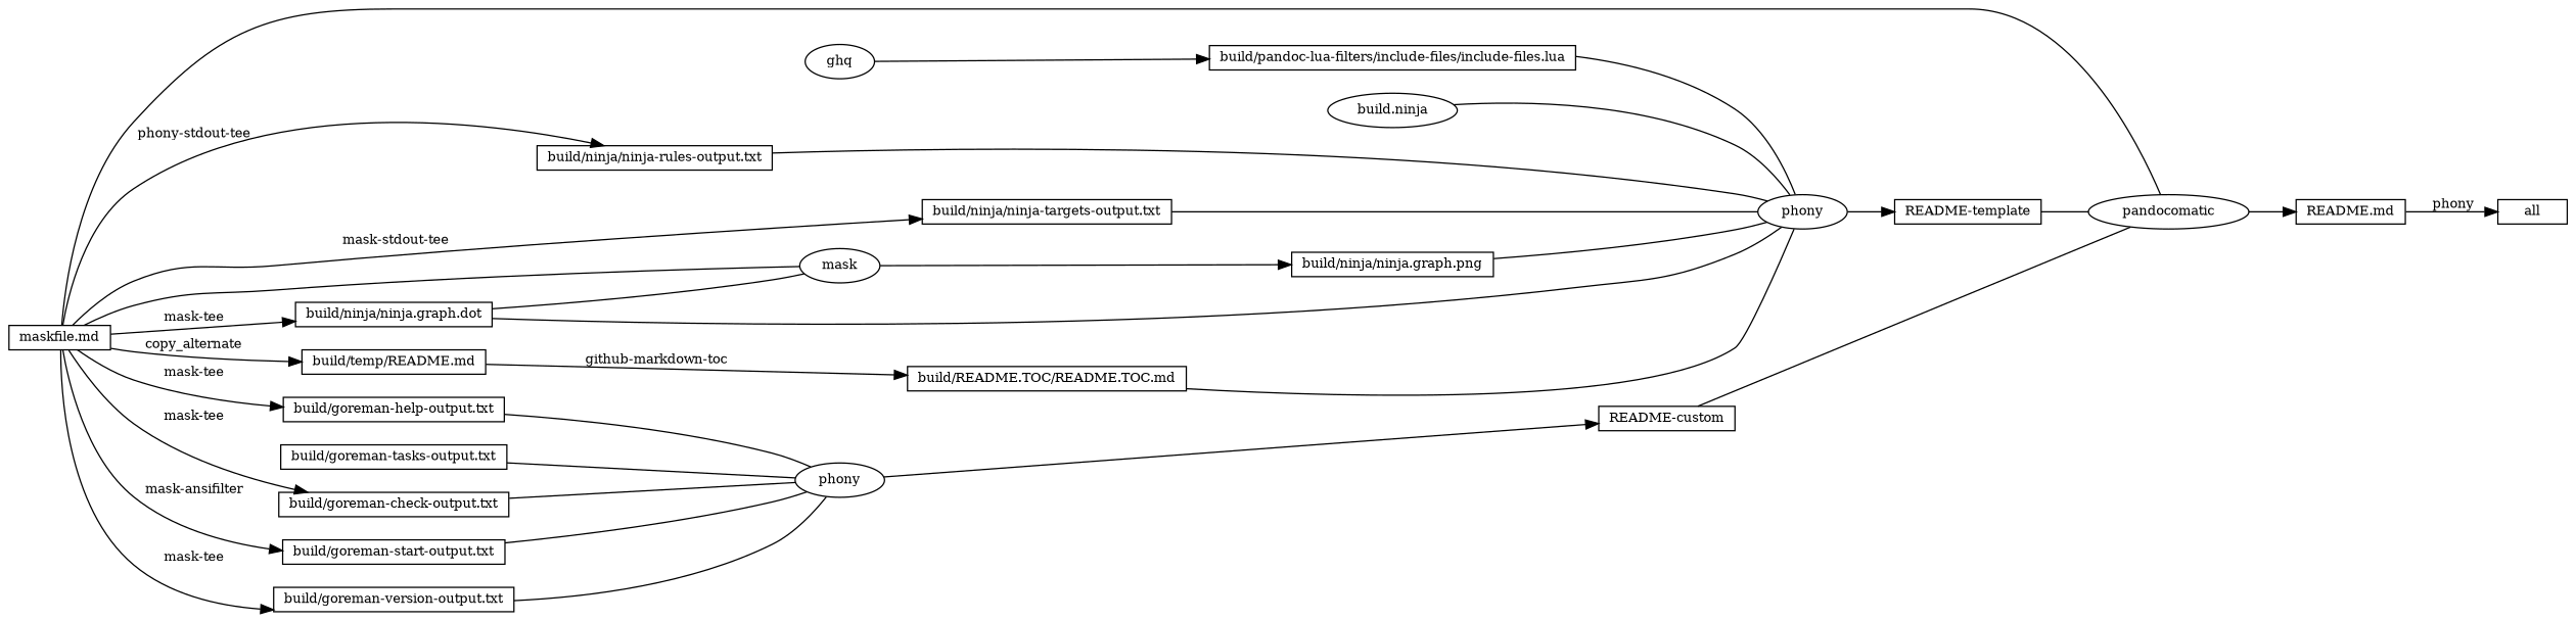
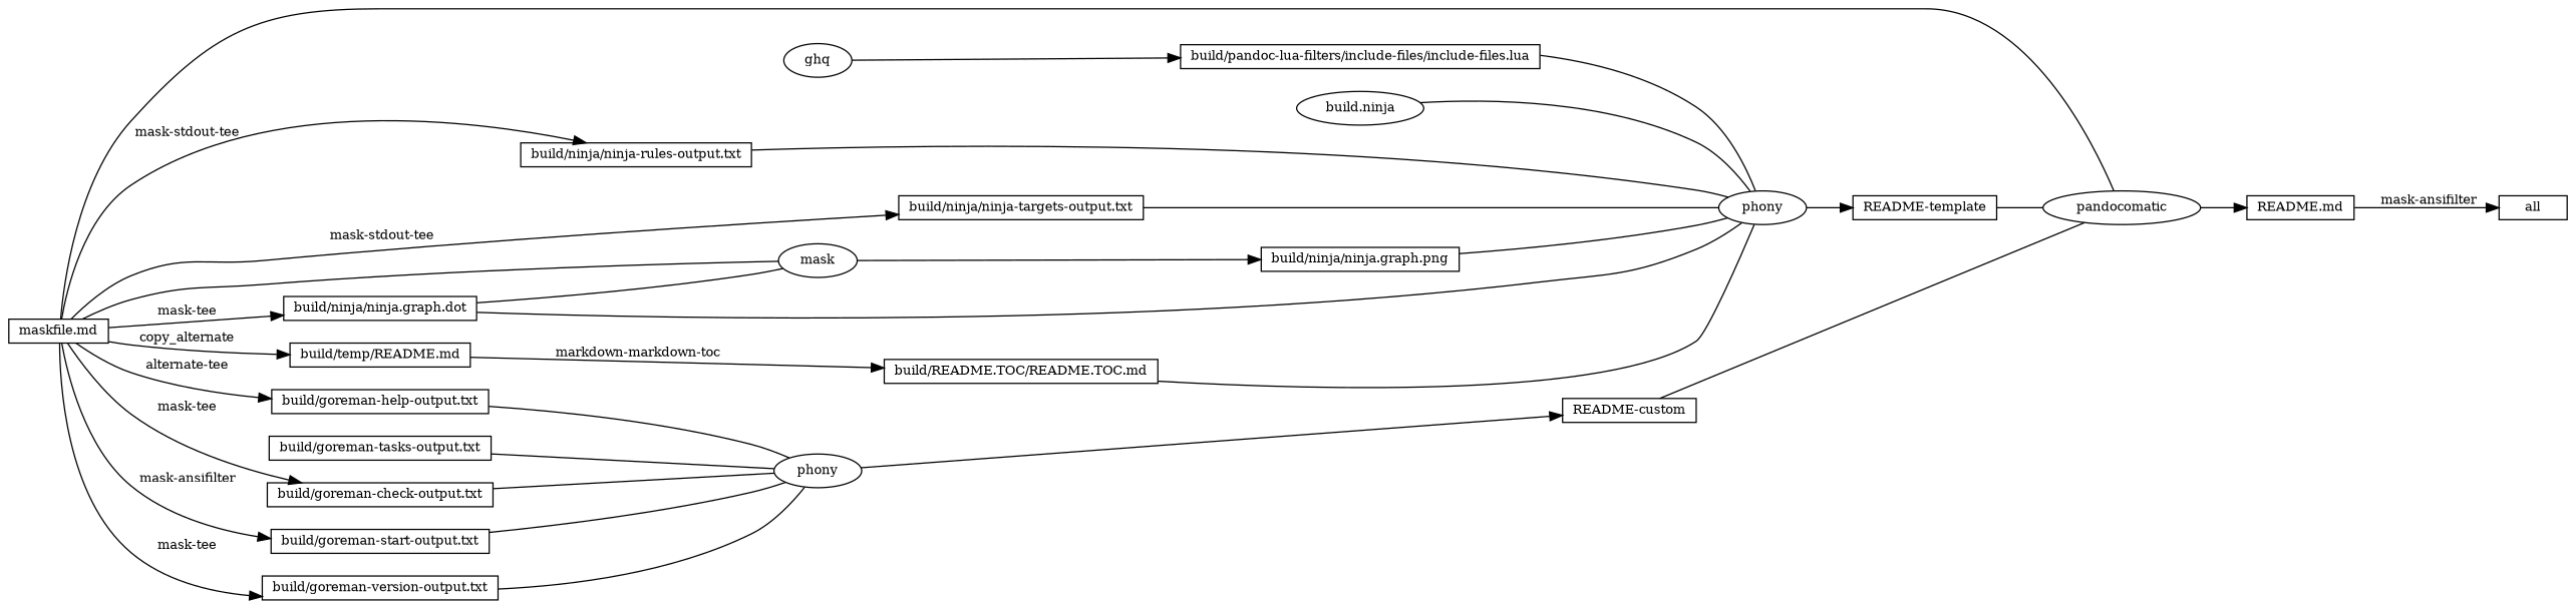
  digraph {
    rankdir=LR
    node [fontsize=10 shape=box]
    edge [fontsize=10 arrowhead=none]
    n1 [height=0.25 label=all]
    n2 [height=0.25 label="README.md"]
    n3 [height=0.25 label=pandocomatic shape=ellipse]
    n4 [height=0.25 label="maskfile.md"]
    n5 [height=0.25 label="build/ninja/ninja-rules-output.txt"]
    n6 [height=0.25 label="build/ninja/ninja-targets-output.txt"]
    n7 [height=0.25 label="build/ninja/ninja.graph.dot"]
    n8 [height=0.25 label=mask shape=ellipse]
    n9 [height=0.25 label="build/temp/README.md"]
    n10 [height=0.25 label="build/goreman-check-output.txt"]
    n11 [height=0.25 label="build/goreman-start-output.txt"]
    n12 [height=0.25 label="build/goreman-version-output.txt"]
    n13 [height=0.25 label="build/goreman-help-output.txt"]
    n14 [height=0.25 label=phony shape=ellipse]
    n15 [height=0.25 label="build/ninja/ninja.graph.png"]
    n16 [height=0.25 label="build/README.TOC/README.TOC.md"]
    n17 [height=0.25 label=phony shape=ellipse]
    n18 [height=0.25 label="build/goreman-tasks-output.txt"]
    n19 [height=0.25 label="README-template"]
    n20 [height=0.25 label="README-custom"]
    n21 [height=0.25 label="build/pandoc-lua-filters/include-files/include-files.lua"]
    n22 [height=0.25 label="build.ninja" shape=ellipse]
    n23 [height=0.25 label=ghq shape=ellipse]
-   n2 -> n1 [label=" phony" arrowhead=""]
+   n2 -> n1 [label=" mask-ansifilter" arrowhead=""]
    n3 -> n2 [arrowhead=""]
    n4 -> n3
-   n4 -> n5 [label=" phony-stdout-tee" arrowhead=""]
+   n4 -> n5 [label=" mask-stdout-tee" arrowhead=""]
    n4 -> n6 [label=" mask-stdout-tee" arrowhead=""]
    n4 -> n7 [label=" mask-tee" arrowhead=""]
    n4 -> n8
    n4 -> n9 [label=" copy_alternate" arrowhead=""]
    n4 -> n10 [label=" mask-tee" arrowhead=""]
    n4 -> n11 [label=" mask-ansifilter" arrowhead=""]
    n4 -> n12 [label=" mask-tee" arrowhead=""]
-   n4 -> n13 [label=" mask-tee" arrowhead=""]
+   n4 -> n13 [label=" alternate-tee" arrowhead=""]
    n5 -> n14
    n6 -> n14
    n7 -> n8
    n7 -> n14
    n8 -> n15 [arrowhead=""]
-   n9 -> n16 [label=" github-markdown-toc" arrowhead=""]
+   n9 -> n16 [label=" markdown-markdown-toc" arrowhead=""]
    n10 -> n17
    n11 -> n17
    n12 -> n17
    n13 -> n17
    n14 -> n19 [arrowhead=""]
    n15 -> n14
    n16 -> n14
    n17 -> n20 [arrowhead=""]
    n18 -> n17
    n19 -> n3
    n20 -> n3
    n21 -> n14
    n22 -> n14
    n23 -> n21 [arrowhead=""]
  }
